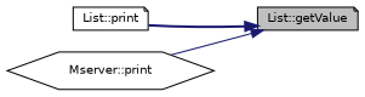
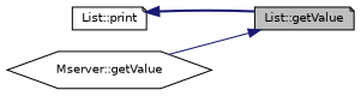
  digraph {
    rankdir=RL
    node [color=black fillcolor=white fontname=Helvetica fontsize=10 shape=note style=filled]
    edge [color=midnightblue dir=back fontname=Helvetica fontsize=10 labelfontname=Helvetica labelfontsize=10]
    n1 [fillcolor=grey75 fontcolor=black height=0.2 label="List::getValue" width=0.4]
    n2 [height=0.2 label="List::print" width=0.4]
-   n3 [height=0.2 label="Mserver::print" shape=hexagon width=0.4]
-   n1 -> n2 [style=bold]
+   n3 [height=0.2 label="Mserver::getValue" shape=hexagon width=0.4]
+   n2 -> n1 [style=bold]
    n1 -> n3 [style=solid]
  }
